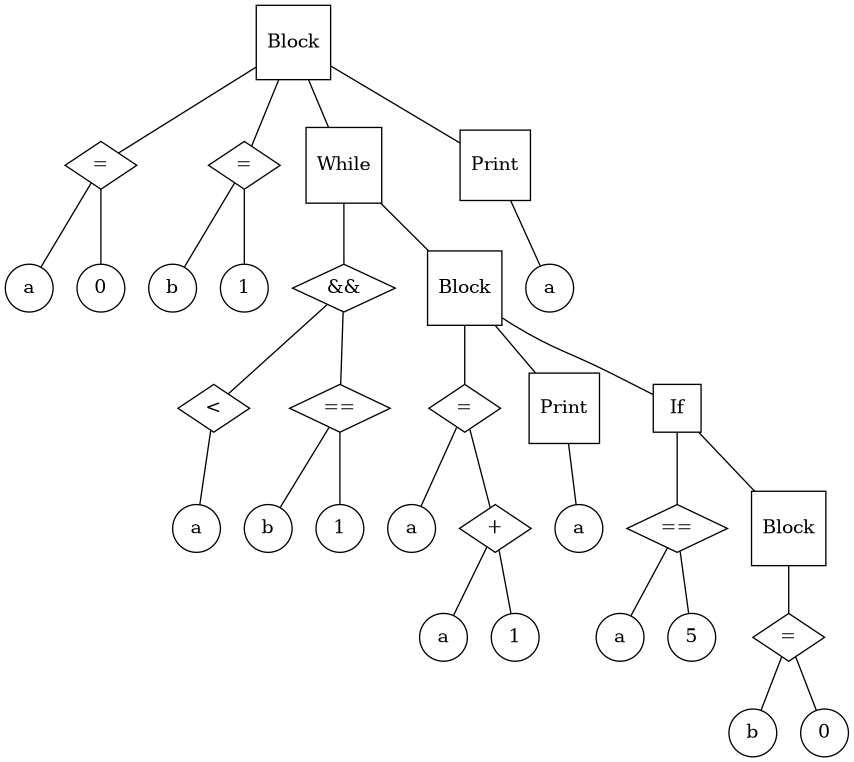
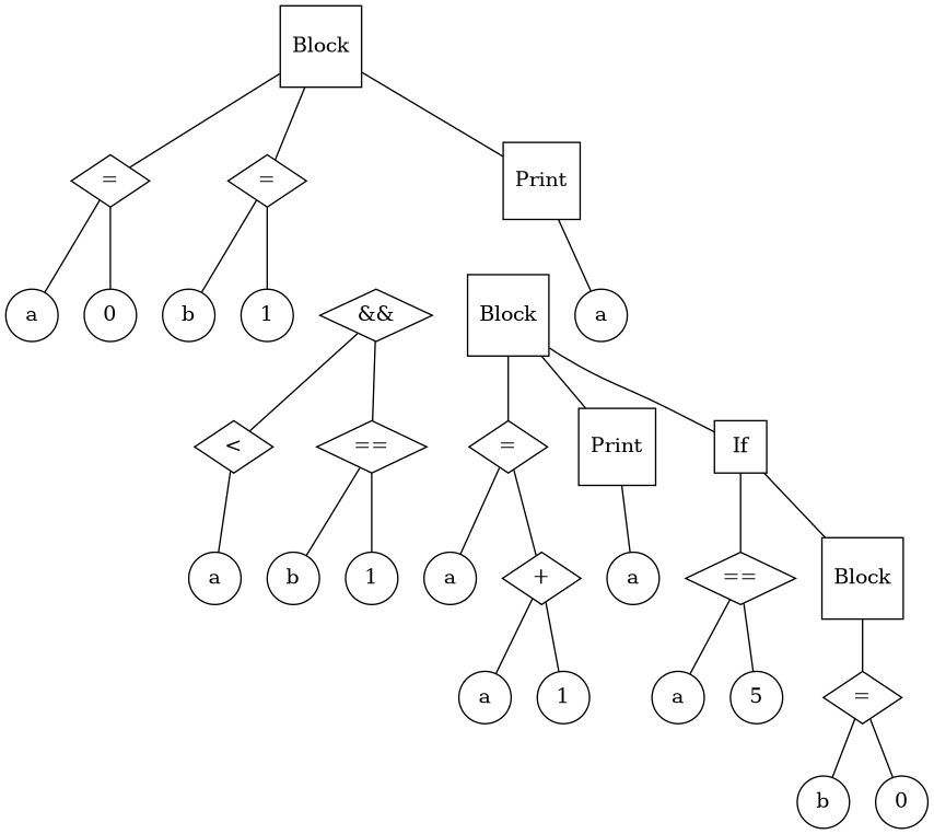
  graph {
    node [shape=circle]
    n1 [label=Block shape=square]
    n2 [label="=" shape=diamond]
    n3 [label="=" shape=diamond]
-   n4 [label=While shape=square]
    n5 [label=Print shape=square]
    n6 [label=a]
    n7 [label=0]
    n8 [label=b]
    n9 [label=1]
    n10 [label="&&" shape=diamond]
    n11 [label=Block shape=square]
    n12 [label=a]
    n13 [label="<" shape=diamond]
    n14 [label="==" shape=diamond]
    n15 [label="=" shape=diamond]
    n16 [label=Print shape=square]
    n17 [label=If shape=square]
    n18 [label=a]
    n19 [label=b]
    n20 [label=1]
    n21 [label=a]
    n22 [label="+" shape=diamond]
    n23 [label=a]
    n24 [label="==" shape=diamond]
    n25 [label=Block shape=square]
    n26 [label=a]
    n27 [label=1]
    n28 [label=a]
    n29 [label=5]
    n30 [label="=" shape=diamond]
    n31 [label=b]
    n32 [label=0]
    n1 -- n2
    n1 -- n3
-   n1 -- n4
    n1 -- n5
    n2 -- n6
    n2 -- n7
    n3 -- n8
    n3 -- n9
-   n4 -- n10
-   n4 -- n11
    n5 -- n12
    n10 -- n13
    n10 -- n14
    n11 -- n15
    n11 -- n16
    n11 -- n17
    n13 -- n18
    n14 -- n19
    n14 -- n20
    n15 -- n21
    n15 -- n22
    n16 -- n23
    n17 -- n24
    n17 -- n25
    n22 -- n26
    n22 -- n27
    n24 -- n28
    n24 -- n29
    n25 -- n30
    n30 -- n31
    n30 -- n32
  }
